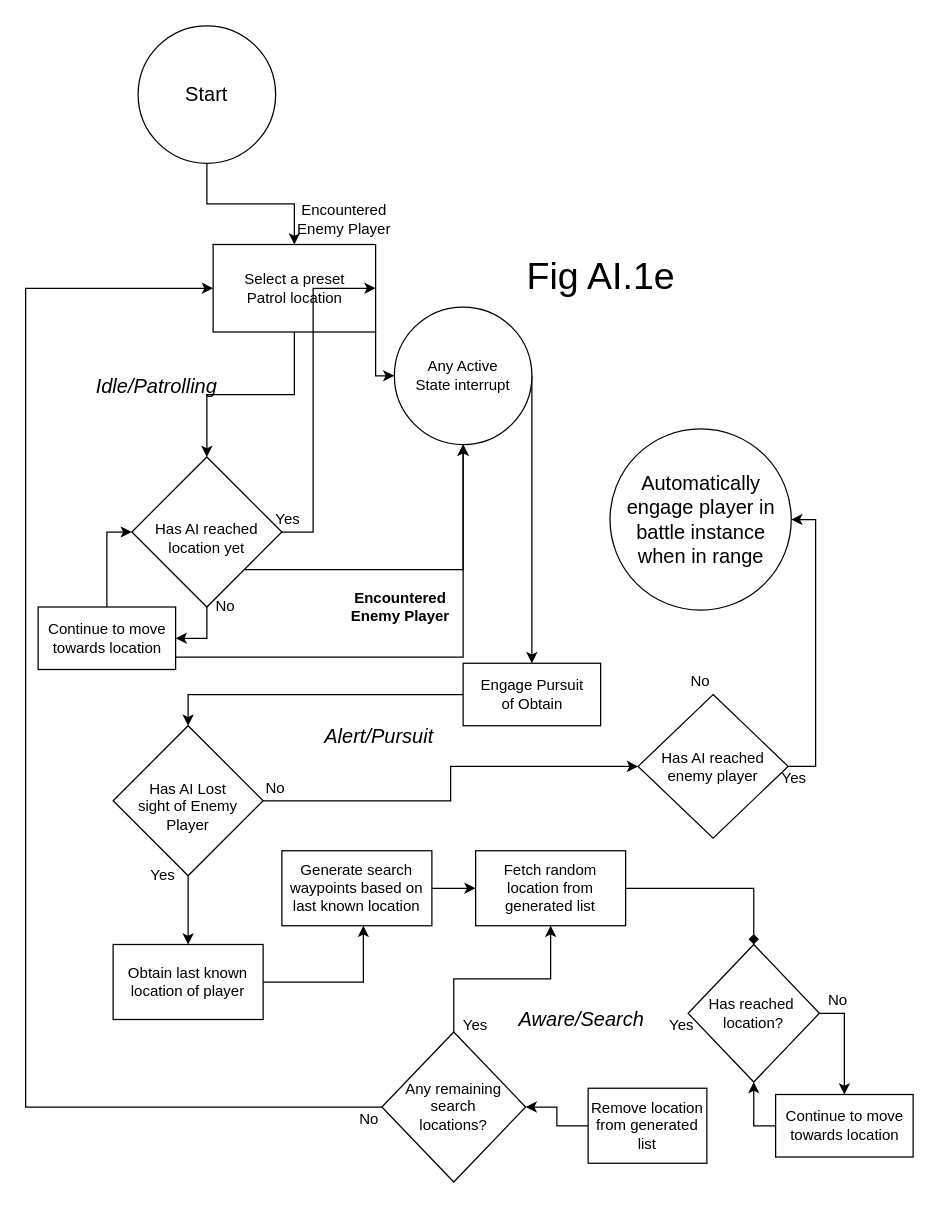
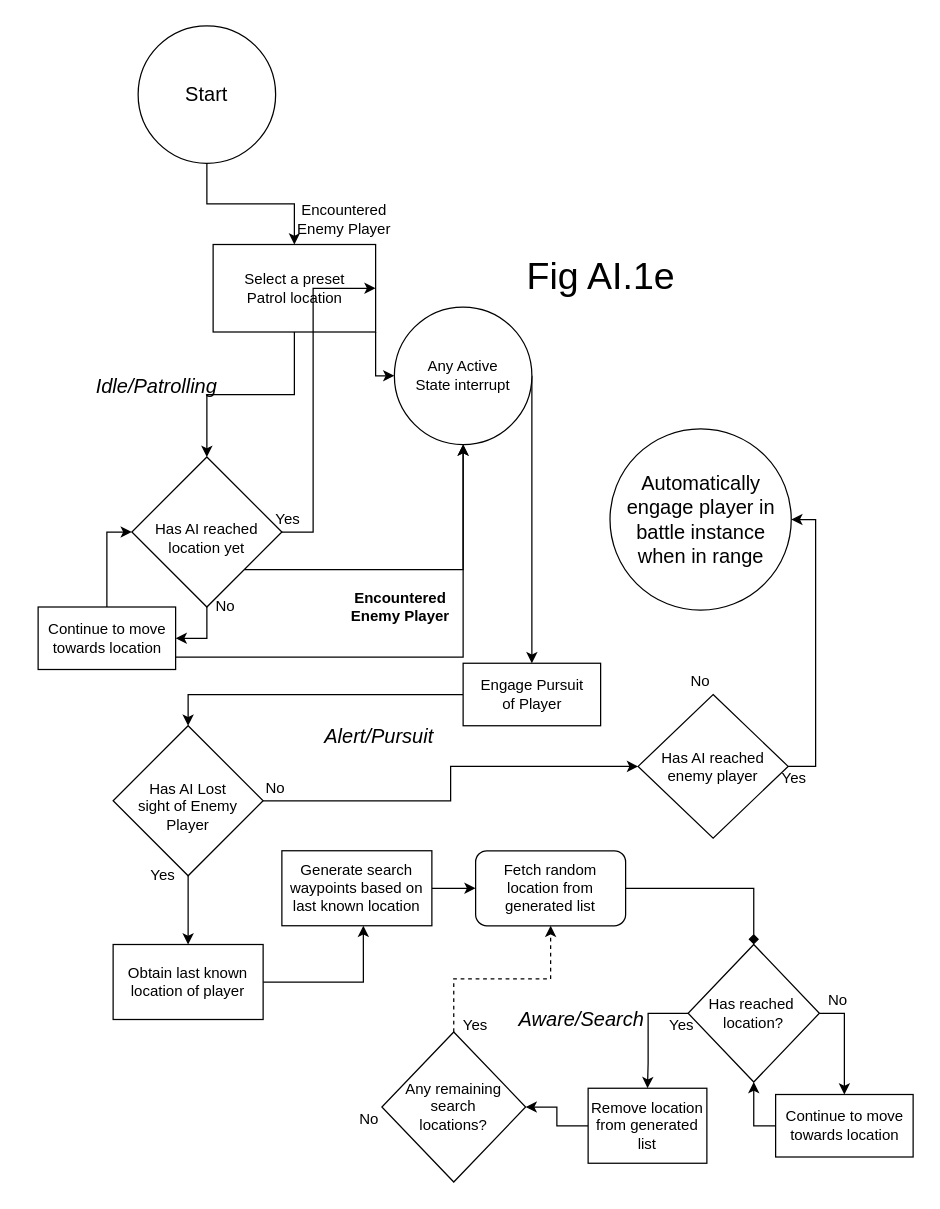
  <mxCell id="0" />
  <mxCell id="1" parent="0" />
  <mxCell id="2" style="edgeStyle=orthogonalEdgeStyle;rounded=0;orthogonalLoop=1;jettySize=auto;html=1;entryX=0.5;entryY=0;entryDx=0;entryDy=0;" parent="1" source="3" target="7" edge="1"><mxGeometry relative="1" as="geometry" /></mxCell>
  <mxCell id="3" value="" style="ellipse;whiteSpace=wrap;html=1;aspect=fixed;" parent="1" vertex="1"><mxGeometry x="110" y="20" width="110" height="110" as="geometry" /></mxCell>
  <mxCell id="4" value="&lt;font style=&quot;font-size: 16px&quot;&gt;Start&lt;/font&gt;" style="text;html=1;strokeColor=none;fillColor=none;align=center;verticalAlign=middle;whiteSpace=wrap;rounded=0;" parent="1" vertex="1"><mxGeometry x="130" y="45" width="70" height="60" as="geometry" /></mxCell>
  <mxCell id="5" style="edgeStyle=orthogonalEdgeStyle;rounded=0;orthogonalLoop=1;jettySize=auto;html=1;entryX=0.5;entryY=0;entryDx=0;entryDy=0;" parent="1" source="7" target="11" edge="1"><mxGeometry relative="1" as="geometry" /></mxCell>
  <mxCell id="6" style="edgeStyle=orthogonalEdgeStyle;rounded=0;orthogonalLoop=1;jettySize=auto;html=1;entryX=0;entryY=0.5;entryDx=0;entryDy=0;" parent="1" source="7" target="16" edge="1"><mxGeometry relative="1" as="geometry"><Array as="points"><mxPoint x="300" y="195" /><mxPoint x="300" y="300" /></Array></mxGeometry></mxCell>
  <mxCell id="7" value="Select a preset&lt;br&gt;Patrol location&lt;br&gt;" style="html=1;" parent="1" vertex="1"><mxGeometry x="170" y="195" width="130" height="70" as="geometry" /></mxCell>
  <mxCell id="8" style="edgeStyle=orthogonalEdgeStyle;rounded=0;orthogonalLoop=1;jettySize=auto;html=1;entryX=1;entryY=0.5;entryDx=0;entryDy=0;" parent="1" source="11" target="7" edge="1"><mxGeometry relative="1" as="geometry"><Array as="points"><mxPoint x="250" y="425" /><mxPoint x="250" y="230" /></Array></mxGeometry></mxCell>
  <mxCell id="9" style="edgeStyle=orthogonalEdgeStyle;rounded=0;orthogonalLoop=1;jettySize=auto;html=1;entryX=0.5;entryY=1;entryDx=0;entryDy=0;" parent="1" source="11" target="16" edge="1"><mxGeometry relative="1" as="geometry"><Array as="points"><mxPoint x="370" y="455" /></Array></mxGeometry></mxCell>
  <mxCell id="10" style="edgeStyle=orthogonalEdgeStyle;rounded=0;orthogonalLoop=1;jettySize=auto;html=1;entryX=1;entryY=0.5;entryDx=0;entryDy=0;" parent="1" source="11" target="40" edge="1"><mxGeometry relative="1" as="geometry" /></mxCell>
  <mxCell id="11" value="" style="rhombus;whiteSpace=wrap;html=1;" parent="1" vertex="1"><mxGeometry x="105" y="365" width="120" height="120" as="geometry" /></mxCell>
  <mxCell id="12" value="Has AI reached location yet" style="text;html=1;strokeColor=none;fillColor=none;align=center;verticalAlign=middle;whiteSpace=wrap;rounded=0;" parent="1" vertex="1"><mxGeometry x="120" y="395" width="90" height="70" as="geometry" /></mxCell>
  <mxCell id="13" value="No" style="text;html=1;strokeColor=none;fillColor=none;align=center;verticalAlign=middle;whiteSpace=wrap;rounded=0;" parent="1" vertex="1"><mxGeometry x="160" y="475" width="40" height="20" as="geometry" /></mxCell>
  <mxCell id="14" value="Yes" style="text;html=1;strokeColor=none;fillColor=none;align=center;verticalAlign=middle;whiteSpace=wrap;rounded=0;" parent="1" vertex="1"><mxGeometry x="210" y="405" width="40" height="20" as="geometry" /></mxCell>
  <mxCell id="15" style="edgeStyle=orthogonalEdgeStyle;rounded=0;orthogonalLoop=1;jettySize=auto;html=1;entryX=0.5;entryY=0;entryDx=0;entryDy=0;" parent="1" source="16" target="21" edge="1"><mxGeometry relative="1" as="geometry"><mxPoint x="370.143" y="145.143" as="targetPoint" /><Array as="points"><mxPoint x="425" y="395" /><mxPoint x="425" y="395" /></Array></mxGeometry></mxCell>
  <mxCell id="16" value="" style="ellipse;whiteSpace=wrap;html=1;aspect=fixed;" parent="1" vertex="1"><mxGeometry x="315" y="245" width="110" height="110" as="geometry" /></mxCell>
  <mxCell id="17" value="Any Active State interrupt" style="text;html=1;strokeColor=none;fillColor=none;align=center;verticalAlign=middle;whiteSpace=wrap;rounded=0;" parent="1" vertex="1"><mxGeometry x="330" y="270" width="80" height="60" as="geometry" /></mxCell>
  <mxCell id="18" value="&lt;b&gt;Encountered Enemy Player&lt;/b&gt;" style="text;html=1;strokeColor=none;fillColor=none;align=center;verticalAlign=middle;whiteSpace=wrap;rounded=0;" parent="1" vertex="1"><mxGeometry x="270" y="475" width="100" height="20" as="geometry" /></mxCell>
  <mxCell id="19" value="Encountered Enemy Player" style="text;html=1;strokeColor=none;fillColor=none;align=center;verticalAlign=middle;whiteSpace=wrap;rounded=0;" parent="1" vertex="1"><mxGeometry x="225" y="165" width="100" height="20" as="geometry" /></mxCell>
  <mxCell id="20" style="edgeStyle=orthogonalEdgeStyle;rounded=0;orthogonalLoop=1;jettySize=auto;html=1;entryX=0.5;entryY=0;entryDx=0;entryDy=0;" parent="1" source="21" target="24" edge="1"><mxGeometry relative="1" as="geometry" /></mxCell>
- <mxCell id="21" value="Engage Pursuit&lt;br&gt;of Obtain&lt;br&gt;" style="html=1;" parent="1" vertex="1"><mxGeometry x="370" y="530" width="110" height="50" as="geometry" /></mxCell>
+ <mxCell id="21" value="Engage Pursuit&lt;br&gt;of Player&lt;br&gt;" style="html=1;" parent="1" vertex="1"><mxGeometry x="370" y="530" width="110" height="50" as="geometry" /></mxCell>
  <mxCell id="22" style="edgeStyle=orthogonalEdgeStyle;rounded=0;orthogonalLoop=1;jettySize=auto;html=1;entryX=0.5;entryY=0;entryDx=0;entryDy=0;" parent="1" source="24" target="28" edge="1"><mxGeometry relative="1" as="geometry" /></mxCell>
  <mxCell id="23" style="edgeStyle=orthogonalEdgeStyle;rounded=0;orthogonalLoop=1;jettySize=auto;html=1;entryX=0;entryY=0.5;entryDx=0;entryDy=0;" parent="1" source="24" target="50" edge="1"><mxGeometry relative="1" as="geometry" /></mxCell>
  <mxCell id="24" value="" style="rhombus;whiteSpace=wrap;html=1;" parent="1" vertex="1"><mxGeometry x="90" y="580" width="120" height="120" as="geometry" /></mxCell>
  <mxCell id="25" value="Has AI Lost sight of&amp;nbsp;Enemy Player&lt;br&gt;" style="text;html=1;strokeColor=none;fillColor=none;align=center;verticalAlign=middle;whiteSpace=wrap;rounded=0;" parent="1" vertex="1"><mxGeometry x="105" y="610" width="90" height="70" as="geometry" /></mxCell>
  <mxCell id="26" value="No" style="text;html=1;strokeColor=none;fillColor=none;align=center;verticalAlign=middle;whiteSpace=wrap;rounded=0;" parent="1" vertex="1"><mxGeometry x="200" y="620" width="40" height="20" as="geometry" /></mxCell>
  <mxCell id="27" style="edgeStyle=orthogonalEdgeStyle;rounded=0;orthogonalLoop=1;jettySize=auto;html=1;entryX=0.543;entryY=1;entryDx=0;entryDy=0;entryPerimeter=0;" parent="1" source="28" target="30" edge="1"><mxGeometry relative="1" as="geometry" /></mxCell>
  <mxCell id="28" value="Obtain last known&lt;br&gt;location of player&lt;br&gt;" style="rounded=0;whiteSpace=wrap;html=1;" parent="1" vertex="1"><mxGeometry x="90" y="755" width="120" height="60" as="geometry" /></mxCell>
  <mxCell id="29" style="edgeStyle=orthogonalEdgeStyle;rounded=0;orthogonalLoop=1;jettySize=auto;html=1;entryX=0;entryY=0.5;entryDx=0;entryDy=0;" parent="1" source="30" target="32" edge="1"><mxGeometry relative="1" as="geometry" /></mxCell>
  <mxCell id="30" value="Generate search waypoints based on last known location" style="rounded=0;whiteSpace=wrap;html=1;" parent="1" vertex="1"><mxGeometry x="225" y="680" width="120" height="60" as="geometry" /></mxCell>
  <mxCell id="31" style="edgeStyle=orthogonalEdgeStyle;rounded=0;orthogonalLoop=1;jettySize=auto;html=1;entryX=0.5;entryY=0;entryDx=0;entryDy=0;endArrow=diamond;" parent="1" source="32" target="35" edge="1"><mxGeometry relative="1" as="geometry" /></mxCell>
- <mxCell id="32" value="Fetch random location from generated list" style="rounded=0;whiteSpace=wrap;html=1;" parent="1" vertex="1"><mxGeometry x="380" y="680" width="120" height="60" as="geometry" /></mxCell>
+ <mxCell id="32" value="Fetch random location from generated list" style="whiteSpace=wrap;html=1;rounded=1;" parent="1" vertex="1"><mxGeometry x="380" y="680" width="120" height="60" as="geometry" /></mxCell>
  <mxCell id="33" style="edgeStyle=orthogonalEdgeStyle;rounded=0;orthogonalLoop=1;jettySize=auto;html=1;entryX=0.5;entryY=0;entryDx=0;entryDy=0;" parent="1" source="35" target="37" edge="1"><mxGeometry relative="1" as="geometry"><Array as="points"><mxPoint x="675" y="810" /></Array></mxGeometry></mxCell>
+ <mxCell id="34" style="edgeStyle=orthogonalEdgeStyle;rounded=0;orthogonalLoop=1;jettySize=auto;html=1;entryX=0.5;entryY=0;entryDx=0;entryDy=0;" parent="1" source="35" target="43" edge="1"><mxGeometry relative="1" as="geometry"><Array as="points"><mxPoint x="518" y="810" /><mxPoint x="518" y="850" /></Array></mxGeometry></mxCell>
  <mxCell id="35" value="Has reached&amp;nbsp;&lt;br&gt;location?&lt;br&gt;" style="rhombus;whiteSpace=wrap;html=1;" parent="1" vertex="1"><mxGeometry x="550" y="755" width="105" height="110" as="geometry" /></mxCell>
  <mxCell id="36" style="edgeStyle=orthogonalEdgeStyle;rounded=0;orthogonalLoop=1;jettySize=auto;html=1;entryX=0.5;entryY=1;entryDx=0;entryDy=0;" parent="1" source="37" target="35" edge="1"><mxGeometry relative="1" as="geometry"><Array as="points"><mxPoint x="603" y="900" /></Array></mxGeometry></mxCell>
  <mxCell id="37" value="Continue to move &lt;br&gt;towards location" style="html=1;" parent="1" vertex="1"><mxGeometry x="620" y="875" width="110" height="50" as="geometry" /></mxCell>
  <mxCell id="38" style="edgeStyle=orthogonalEdgeStyle;rounded=0;orthogonalLoop=1;jettySize=auto;html=1;exitX=0.5;exitY=0;exitDx=0;exitDy=0;entryX=0;entryY=0.5;entryDx=0;entryDy=0;" parent="1" source="40" target="11" edge="1"><mxGeometry relative="1" as="geometry" /></mxCell>
  <mxCell id="39" style="edgeStyle=orthogonalEdgeStyle;rounded=0;orthogonalLoop=1;jettySize=auto;html=1;entryX=0.5;entryY=1;entryDx=0;entryDy=0;" parent="1" source="40" target="16" edge="1"><mxGeometry relative="1" as="geometry"><Array as="points"><mxPoint x="370" y="525" /></Array></mxGeometry></mxCell>
  <mxCell id="40" value="Continue to move &lt;br&gt;towards location" style="html=1;" parent="1" vertex="1"><mxGeometry x="30" y="485" width="110" height="50" as="geometry" /></mxCell>
  <mxCell id="41" value="No" style="text;html=1;strokeColor=none;fillColor=none;align=center;verticalAlign=middle;whiteSpace=wrap;rounded=0;" parent="1" vertex="1"><mxGeometry x="650" y="790" width="40" height="20" as="geometry" /></mxCell>
  <mxCell id="42" style="edgeStyle=orthogonalEdgeStyle;rounded=0;orthogonalLoop=1;jettySize=auto;html=1;entryX=1;entryY=0.5;entryDx=0;entryDy=0;" parent="1" source="43" target="46" edge="1"><mxGeometry relative="1" as="geometry" /></mxCell>
  <mxCell id="43" value="Remove location from generated list" style="rounded=0;whiteSpace=wrap;html=1;" parent="1" vertex="1"><mxGeometry x="470" y="870" width="95" height="60" as="geometry" /></mxCell>
- <mxCell id="44" style="edgeStyle=orthogonalEdgeStyle;rounded=0;orthogonalLoop=1;jettySize=auto;html=1;entryX=0.5;entryY=1;entryDx=0;entryDy=0;" parent="1" source="46" target="32" edge="1"><mxGeometry relative="1" as="geometry" /></mxCell>
- <mxCell id="45" style="edgeStyle=orthogonalEdgeStyle;rounded=0;orthogonalLoop=1;jettySize=auto;html=1;entryX=0;entryY=0.5;entryDx=0;entryDy=0;" parent="1" source="46" target="7" edge="1"><mxGeometry relative="1" as="geometry"><Array as="points"><mxPoint x="20" y="885" /><mxPoint x="20" y="230" /></Array></mxGeometry></mxCell>
+ <mxCell id="44" style="edgeStyle=orthogonalEdgeStyle;rounded=0;orthogonalLoop=1;jettySize=auto;html=1;entryX=0.5;entryY=1;entryDx=0;entryDy=0;dashed=1;" parent="1" source="46" target="32" edge="1"><mxGeometry relative="1" as="geometry" /></mxCell>
  <mxCell id="46" value="Any remaining&lt;br&gt;search &lt;br&gt;locations?&lt;br&gt;" style="rhombus;whiteSpace=wrap;html=1;" parent="1" vertex="1"><mxGeometry x="305" y="825" width="115" height="120" as="geometry" /></mxCell>
  <mxCell id="47" value="Yes" style="text;html=1;strokeColor=none;fillColor=none;align=center;verticalAlign=middle;whiteSpace=wrap;rounded=0;" parent="1" vertex="1"><mxGeometry x="360" y="810" width="40" height="20" as="geometry" /></mxCell>
  <mxCell id="48" value="No" style="text;html=1;strokeColor=none;fillColor=none;align=center;verticalAlign=middle;whiteSpace=wrap;rounded=0;" parent="1" vertex="1"><mxGeometry x="275" y="885" width="40" height="20" as="geometry" /></mxCell>
  <mxCell id="49" style="edgeStyle=orthogonalEdgeStyle;rounded=0;orthogonalLoop=1;jettySize=auto;html=1;entryX=1;entryY=0.5;entryDx=0;entryDy=0;" parent="1" source="50" target="52" edge="1"><mxGeometry relative="1" as="geometry"><Array as="points"><mxPoint x="652" y="613" /><mxPoint x="652" y="415" /></Array></mxGeometry></mxCell>
  <mxCell id="50" value="Has AI reached enemy player&lt;br&gt;" style="rhombus;whiteSpace=wrap;html=1;" parent="1" vertex="1"><mxGeometry x="510" y="555" width="120" height="115" as="geometry" /></mxCell>
  <mxCell id="51" value="No" style="text;html=1;strokeColor=none;fillColor=none;align=center;verticalAlign=middle;whiteSpace=wrap;rounded=0;" parent="1" vertex="1"><mxGeometry x="540" y="535" width="40" height="20" as="geometry" /></mxCell>
  <mxCell id="52" value="&lt;font style=&quot;font-size: 16px&quot;&gt;Automatically engage player in battle instance when in range&lt;/font&gt;" style="ellipse;whiteSpace=wrap;html=1;aspect=fixed;" parent="1" vertex="1"><mxGeometry x="487.5" y="342.5" width="145" height="145" as="geometry" /></mxCell>
  <mxCell id="53" value="Yes" style="text;html=1;strokeColor=none;fillColor=none;align=center;verticalAlign=middle;whiteSpace=wrap;rounded=0;" parent="1" vertex="1"><mxGeometry x="615" y="611.5" width="40" height="20" as="geometry" /></mxCell>
  <mxCell id="54" value="Yes" style="text;html=1;strokeColor=none;fillColor=none;align=center;verticalAlign=middle;whiteSpace=wrap;rounded=0;" parent="1" vertex="1"><mxGeometry x="110" y="690" width="40" height="20" as="geometry" /></mxCell>
  <mxCell id="55" value="Yes" style="text;html=1;strokeColor=none;fillColor=none;align=center;verticalAlign=middle;whiteSpace=wrap;rounded=0;" parent="1" vertex="1"><mxGeometry x="525" y="810" width="40" height="20" as="geometry" /></mxCell>
  <mxCell id="56" value="&lt;font style=&quot;font-size: 30px&quot;&gt;Fig AI.1e&lt;/font&gt;" style="text;html=1;strokeColor=none;fillColor=none;align=center;verticalAlign=middle;whiteSpace=wrap;rounded=0;" parent="1" vertex="1"><mxGeometry x="403.5" y="195" width="153" height="50" as="geometry" /></mxCell>
  <mxCell id="57" value="&lt;font style=&quot;font-size: 16px&quot;&gt;&lt;i&gt;Idle/Patrolling&lt;/i&gt;&lt;/font&gt;" style="text;html=1;strokeColor=none;fillColor=none;align=center;verticalAlign=middle;whiteSpace=wrap;rounded=0;" vertex="1" parent="1"><mxGeometry x="65" y="275" width="120" height="65" as="geometry" /></mxCell>
  <mxCell id="58" value="&lt;font style=&quot;font-size: 16px&quot;&gt;&lt;i&gt;Alert/Pursuit&lt;/i&gt;&lt;/font&gt;" style="text;html=1;strokeColor=none;fillColor=none;align=center;verticalAlign=middle;whiteSpace=wrap;rounded=0;" vertex="1" parent="1"><mxGeometry x="242.5" y="555" width="120" height="65" as="geometry" /></mxCell>
  <mxCell id="59" value="&lt;font style=&quot;font-size: 16px&quot;&gt;&lt;i&gt;Aware/Search&lt;/i&gt;&lt;/font&gt;" style="text;html=1;strokeColor=none;fillColor=none;align=center;verticalAlign=middle;whiteSpace=wrap;rounded=0;" vertex="1" parent="1"><mxGeometry x="405" y="782.5" width="120" height="65" as="geometry" /></mxCell>
